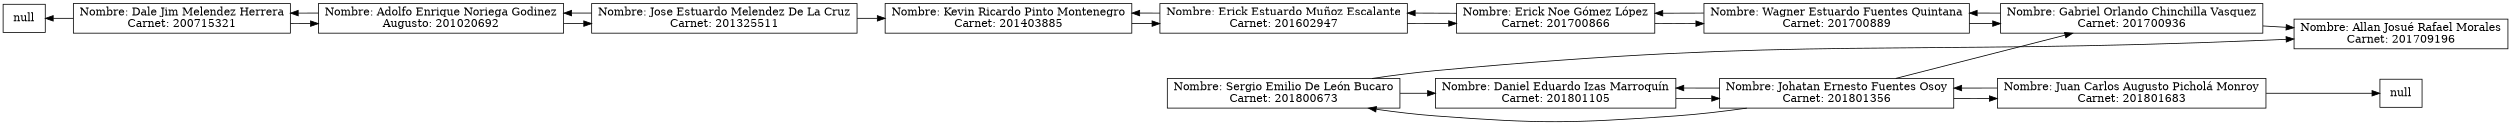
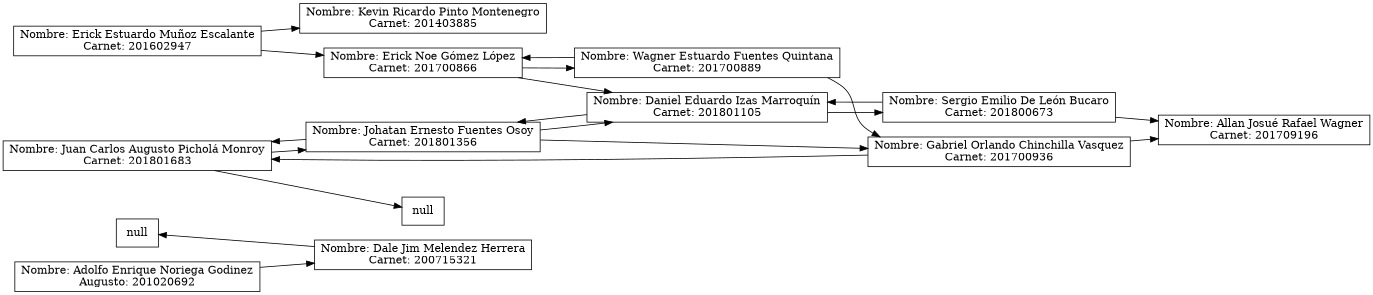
  digraph {
    rankdir=LR
    node [shape=record]
    n1 [label=null]
    n2 [label="Nombre: Dale Jim Melendez Herrera\nCarnet: 200715321"]
    n3 [label="Nombre: Adolfo Enrique Noriega Godinez\nAugusto: 201020692"]
    n4 [label=null]
-   n5 [label="Nombre: Jose Estuardo Melendez De La Cruz\nCarnet: 201325511"]
    n6 [label="Nombre: Kevin Ricardo Pinto Montenegro\nCarnet: 201403885"]
    n7 [label="Nombre: Erick Estuardo Muñoz Escalante\nCarnet: 201602947"]
    n8 [label="Nombre: Erick Noe Gómez López\nCarnet: 201700866"]
    n9 [label="Nombre: Wagner Estuardo Fuentes Quintana\nCarnet: 201700889"]
    n10 [label="Nombre: Gabriel Orlando Chinchilla Vasquez\nCarnet: 201700936"]
-   n11 [label="Nombre: Allan Josué Rafael Morales\nCarnet: 201709196"]
+   n11 [label="Nombre: Allan Josué Rafael Wagner\nCarnet: 201709196"]
    n12 [label="Nombre: Sergio Emilio De León Bucaro\nCarnet: 201800673"]
    n13 [label="Nombre: Daniel Eduardo Izas Marroquín\nCarnet: 201801105"]
    n14 [label="Nombre: Johatan Ernesto Fuentes Osoy\nCarnet: 201801356"]
    n15 [label="Nombre: Juan Carlos Augusto Picholá Monroy\nCarnet: 201801683"]
    n1 -> n2 [dir=back]
-   n2 -> n3
    n3 -> n2
-   n3 -> n5
-   n5 -> n3
-   n5 -> n6
-   n6 -> n7
    n7 -> n6
    n7 -> n8
-   n8 -> n7
+   n8 -> n13
    n8 -> n9
    n9 -> n8
    n9 -> n10
-   n10 -> n9
+   n10 -> n15
    n10 -> n11
    n12 -> n11
    n12 -> n13
-   n14 -> n12
+   n13 -> n12
    n13 -> n14
    n14 -> n10
    n14 -> n13
    n14 -> n15
    n15 -> n4
    n15 -> n14
  }
